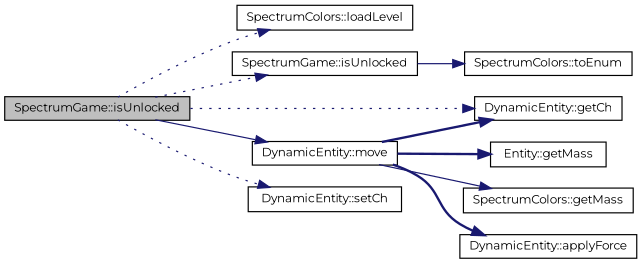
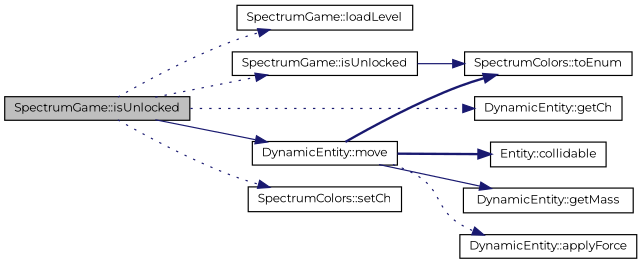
  digraph {
    fontname=Montserrat
    rankdir=LR
    node [color=black fillcolor=white fontname=Montserrat fontsize=10 shape=record style=filled]
    edge [color=midnightblue fontname=Montserrat fontsize=10 labelfontname=Helvetica labelfontsize=10 style=dotted]
    n1 [fillcolor=grey75 fontcolor=black height=0.2 label="SpectrumGame::isUnlocked" width=0.4]
-   n2 [height=0.2 label="SpectrumColors::loadLevel" width=0.4]
+   n2 [height=0.2 label="SpectrumGame::loadLevel" width=0.4]
    n3 [height=0.2 label="SpectrumGame::isUnlocked" width=0.4]
-   n4 [height=0.2 label="DynamicEntity::setCh" width=0.4]
+   n4 [height=0.2 label="SpectrumColors::setCh" width=0.4]
    n5 [height=0.2 label="DynamicEntity::getCh" width=0.4]
    n6 [height=0.2 label="DynamicEntity::move" width=0.4]
    n7 [height=0.2 label="SpectrumColors::toEnum" width=0.4]
-   n8 [height=0.2 label="Entity::getMass" width=0.4]
-   n9 [height=0.2 label="SpectrumColors::getMass" width=0.4]
+   n8 [height=0.2 label="Entity::collidable" width=0.4]
+   n9 [height=0.2 label="DynamicEntity::getMass" width=0.4]
    n10 [height=0.2 label="DynamicEntity::applyForce" width=0.4]
    n1 -> n2
    n1 -> n3
    n1 -> n4
    n1 -> n5
    n1 -> n6 [style=solid]
    n3 -> n7 [style=solid]
-   n6 -> n5 [style=bold]
+   n6 -> n7 [style=bold]
    n6 -> n8 [style=bold]
    n6 -> n9 [style=solid]
-   n6 -> n10 [style=bold]
+   n6 -> n10
  }
